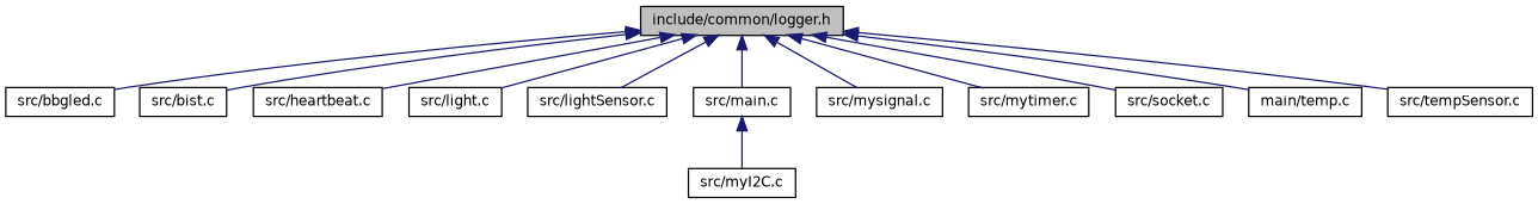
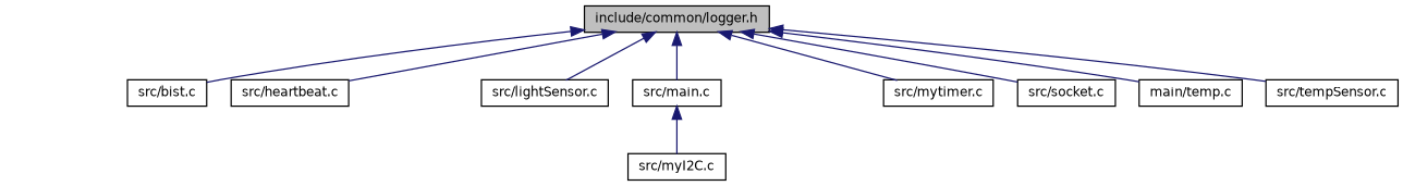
  digraph {
    node [color=black fillcolor=white fontname=Helvetica fontsize=10 shape=record style=filled]
    edge [color=midnightblue dir=back fontname=Helvetica fontsize=10 labelfontname=Helvetica labelfontsize=10 style=solid]
    n1 [fillcolor=grey75 fontcolor=black height=0.2 label="include/common/logger.h" width=0.4]
-   n2 [height=0.2 label="src/bbgled.c" width=0.4]
    n3 [height=0.2 label="src/bist.c" width=0.4]
    n4 [height=0.2 label="src/heartbeat.c" width=0.4]
-   n5 [height=0.2 label="src/light.c" width=0.4]
    n6 [height=0.2 label="src/lightSensor.c" width=0.4]
    n7 [height=0.2 label="src/main.c" width=0.4]
-   n8 [height=0.2 label="src/mysignal.c" width=0.4]
    n9 [height=0.2 label="src/mytimer.c" width=0.4]
    n10 [height=0.2 label="src/socket.c" width=0.4]
    n11 [height=0.2 label="main/temp.c" width=0.4]
    n12 [height=0.2 label="src/tempSensor.c" width=0.4]
    n13 [height=0.2 label="src/myI2C.c" width=0.4]
-   n1 -> n2
    n1 -> n3
    n1 -> n4
-   n1 -> n5
    n1 -> n6
    n1 -> n7
-   n1 -> n8
    n1 -> n9
    n1 -> n10
    n1 -> n11
    n1 -> n12
    n7 -> n13
  }
